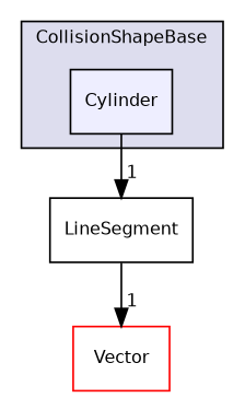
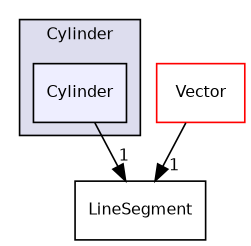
  digraph {
    compound=true
    node [fontname=Helvetica fontsize=10 shape=box style=filled]
    edge [headlabel=1 labeldistance=1.5 labelfontname=Helvetica labelfontsize=10]
    n1 [fillcolor="#eeeeff" label=Cylinder pencolor=black]
    n2 [label=LineSegment style=""]
    n3 [color=red fillcolor=white label=Vector]
    subgraph cluster_1 {
      bgcolor="#ddddee"
      fontname=Helvetica
      fontsize=10
-     label=CollisionShapeBase
+     label=Cylinder
      pencolor=black
      n1
    }
    n1 -> n2
-   n2 -> n3
+   n3 -> n2
  }
